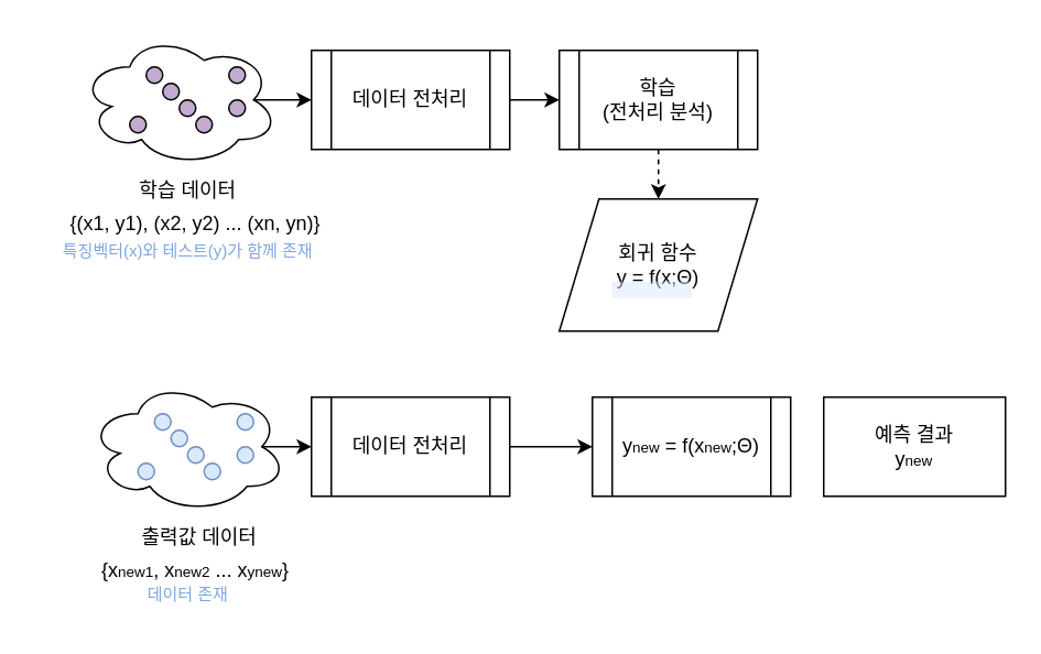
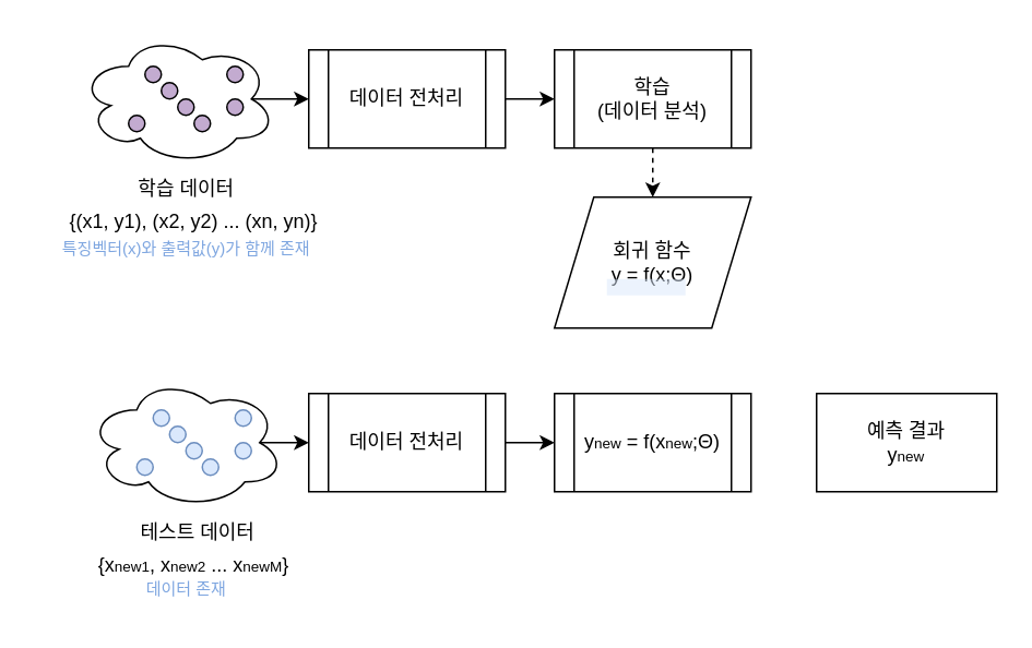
  <mxCell id="0" />
  <mxCell id="1" parent="0" />
  <mxCell id="2" style="edgeStyle=orthogonalEdgeStyle;rounded=0;orthogonalLoop=1;jettySize=auto;html=1;exitX=0.875;exitY=0.5;exitDx=0;exitDy=0;exitPerimeter=0;entryX=0;entryY=0.5;entryDx=0;entryDy=0;" edge="1" parent="1" source="3" target="14"><mxGeometry relative="1" as="geometry" /></mxCell>
  <mxCell id="3" value="" style="ellipse;shape=cloud;whiteSpace=wrap;html=1;" vertex="1" parent="1"><mxGeometry x="48" y="20" width="120" height="80" as="geometry" /></mxCell>
  <mxCell id="4" value="" style="ellipse;whiteSpace=wrap;html=1;aspect=fixed;fillColor=#C3ABD0;" vertex="1" parent="1"><mxGeometry x="88" y="40" width="10" height="10" as="geometry" /></mxCell>
  <mxCell id="5" value="" style="ellipse;whiteSpace=wrap;html=1;aspect=fixed;fillColor=#C3ABD0;" vertex="1" parent="1"><mxGeometry x="98" y="50" width="10" height="10" as="geometry" /></mxCell>
  <mxCell id="6" value="" style="ellipse;whiteSpace=wrap;html=1;aspect=fixed;fillColor=#C3ABD0;" vertex="1" parent="1"><mxGeometry x="108" y="60" width="10" height="10" as="geometry" /></mxCell>
  <mxCell id="7" value="" style="ellipse;whiteSpace=wrap;html=1;aspect=fixed;fillColor=#C3ABD0;" vertex="1" parent="1"><mxGeometry x="118" y="70" width="10" height="10" as="geometry" /></mxCell>
  <mxCell id="8" value="" style="ellipse;whiteSpace=wrap;html=1;aspect=fixed;fillColor=#C3ABD0;" vertex="1" parent="1"><mxGeometry x="138" y="40" width="10" height="10" as="geometry" /></mxCell>
  <mxCell id="9" value="" style="ellipse;whiteSpace=wrap;html=1;aspect=fixed;fillColor=#C3ABD0;" vertex="1" parent="1"><mxGeometry x="78" y="70" width="10" height="10" as="geometry" /></mxCell>
  <mxCell id="10" value="" style="ellipse;whiteSpace=wrap;html=1;aspect=fixed;fillColor=#C3ABD0;" vertex="1" parent="1"><mxGeometry x="138" y="60" width="10" height="10" as="geometry" /></mxCell>
  <mxCell id="11" style="edgeStyle=orthogonalEdgeStyle;rounded=0;orthogonalLoop=1;jettySize=auto;html=1;exitX=0.5;exitY=1;exitDx=0;exitDy=0;entryX=0.5;entryY=0;entryDx=0;entryDy=0;dashed=1;" edge="1" parent="1" source="12" target="16"><mxGeometry relative="1" as="geometry" /></mxCell>
- <mxCell id="12" value="학습&lt;div&gt;(전처리 분석)&lt;/div&gt;" style="shape=process;whiteSpace=wrap;html=1;backgroundOutline=1;" vertex="1" parent="1"><mxGeometry x="338" y="30" width="120" height="60" as="geometry" /></mxCell>
+ <mxCell id="12" value="학습&lt;div&gt;(데이터 분석)&lt;/div&gt;" style="shape=process;whiteSpace=wrap;html=1;backgroundOutline=1;" vertex="1" parent="1"><mxGeometry x="338" y="30" width="120" height="60" as="geometry" /></mxCell>
  <mxCell id="13" style="edgeStyle=orthogonalEdgeStyle;rounded=0;orthogonalLoop=1;jettySize=auto;html=1;exitX=1;exitY=0.5;exitDx=0;exitDy=0;entryX=0;entryY=0.5;entryDx=0;entryDy=0;" edge="1" parent="1" source="14" target="12"><mxGeometry relative="1" as="geometry" /></mxCell>
  <mxCell id="14" value="데이터 전처리" style="shape=process;whiteSpace=wrap;html=1;backgroundOutline=1;" vertex="1" parent="1"><mxGeometry x="188" y="30" width="120" height="60" as="geometry" /></mxCell>
  <mxCell id="15" value="학습 데이터" style="text;strokeColor=none;align=center;fillColor=none;html=1;verticalAlign=middle;whiteSpace=wrap;rounded=0;" vertex="1" parent="1"><mxGeometry x="75.5" y="100" width="75" height="30" as="geometry" /></mxCell>
  <mxCell id="16" value="회귀 함수&lt;div&gt;y = f(x;Θ)&lt;/div&gt;" style="shape=parallelogram;perimeter=parallelogramPerimeter;whiteSpace=wrap;html=1;dashed=0;" vertex="1" parent="1"><mxGeometry x="338" y="120" width="120" height="80" as="geometry" /></mxCell>
- <mxCell id="17" value="y&lt;font style=&quot;font-size: 9px;&quot;&gt;new&lt;/font&gt; = f(x&lt;font style=&quot;font-size: 9px;&quot;&gt;new&lt;/font&gt;;Θ)" style="shape=process;whiteSpace=wrap;html=1;backgroundOutline=1;" vertex="1" parent="1"><mxGeometry x="358" y="240" width="120" height="60" as="geometry" /></mxCell>
+ <mxCell id="17" value="y&lt;font style=&quot;font-size: 9px;&quot;&gt;new&lt;/font&gt; = f(x&lt;font style=&quot;font-size: 9px;&quot;&gt;new&lt;/font&gt;;Θ)" style="shape=process;whiteSpace=wrap;html=1;backgroundOutline=1;" vertex="1" parent="1"><mxGeometry x="338" y="240" width="120" height="60" as="geometry" /></mxCell>
  <mxCell id="18" style="edgeStyle=orthogonalEdgeStyle;rounded=0;orthogonalLoop=1;jettySize=auto;html=1;exitX=0.875;exitY=0.5;exitDx=0;exitDy=0;exitPerimeter=0;entryX=0;entryY=0.5;entryDx=0;entryDy=0;" edge="1" parent="1" source="19" target="29"><mxGeometry relative="1" as="geometry" /></mxCell>
  <mxCell id="19" value="" style="ellipse;shape=cloud;whiteSpace=wrap;html=1;" vertex="1" parent="1"><mxGeometry x="53" y="230" width="120" height="80" as="geometry" /></mxCell>
  <mxCell id="20" value="" style="ellipse;whiteSpace=wrap;html=1;aspect=fixed;fillColor=#dae8fc;strokeColor=#6c8ebf;" vertex="1" parent="1"><mxGeometry x="93" y="250" width="10" height="10" as="geometry" /></mxCell>
  <mxCell id="21" value="" style="ellipse;whiteSpace=wrap;html=1;aspect=fixed;fillColor=#dae8fc;strokeColor=#6c8ebf;" vertex="1" parent="1"><mxGeometry x="103" y="260" width="10" height="10" as="geometry" /></mxCell>
  <mxCell id="22" value="" style="ellipse;whiteSpace=wrap;html=1;aspect=fixed;fillColor=#dae8fc;strokeColor=#6c8ebf;" vertex="1" parent="1"><mxGeometry x="113" y="270" width="10" height="10" as="geometry" /></mxCell>
  <mxCell id="23" value="" style="ellipse;whiteSpace=wrap;html=1;aspect=fixed;fillColor=#dae8fc;strokeColor=#6c8ebf;" vertex="1" parent="1"><mxGeometry x="123" y="280" width="10" height="10" as="geometry" /></mxCell>
  <mxCell id="24" value="" style="ellipse;whiteSpace=wrap;html=1;aspect=fixed;fillColor=#dae8fc;strokeColor=#6c8ebf;" vertex="1" parent="1"><mxGeometry x="143" y="250" width="10" height="10" as="geometry" /></mxCell>
  <mxCell id="25" value="" style="ellipse;whiteSpace=wrap;html=1;aspect=fixed;fillColor=#dae8fc;strokeColor=#6c8ebf;" vertex="1" parent="1"><mxGeometry x="83" y="280" width="10" height="10" as="geometry" /></mxCell>
  <mxCell id="26" value="" style="ellipse;whiteSpace=wrap;html=1;aspect=fixed;fillColor=#dae8fc;strokeColor=#6c8ebf;" vertex="1" parent="1"><mxGeometry x="143" y="270" width="10" height="10" as="geometry" /></mxCell>
- <mxCell id="27" value="출력값 데이터" style="text;strokeColor=none;align=center;fillColor=none;html=1;verticalAlign=middle;whiteSpace=wrap;rounded=0;" vertex="1" parent="1"><mxGeometry x="78" y="310" width="85" height="30" as="geometry" /></mxCell>
+ <mxCell id="27" value="테스트 데이터" style="text;strokeColor=none;align=center;fillColor=none;html=1;verticalAlign=middle;whiteSpace=wrap;rounded=0;" vertex="1" parent="1"><mxGeometry x="78" y="310" width="85" height="30" as="geometry" /></mxCell>
  <mxCell id="28" style="edgeStyle=orthogonalEdgeStyle;rounded=0;orthogonalLoop=1;jettySize=auto;html=1;exitX=1;exitY=0.5;exitDx=0;exitDy=0;entryX=0;entryY=0.5;entryDx=0;entryDy=0;" edge="1" parent="1" source="29" target="17"><mxGeometry relative="1" as="geometry" /></mxCell>
  <mxCell id="29" value="데이터 전처리" style="shape=process;whiteSpace=wrap;html=1;backgroundOutline=1;" vertex="1" parent="1"><mxGeometry x="188" y="240" width="120" height="60" as="geometry" /></mxCell>
  <mxCell id="30" value="{(x1, y1), (x2, y2) ... (xn, yn)}" style="text;strokeColor=none;align=center;fillColor=none;html=1;verticalAlign=middle;whiteSpace=wrap;rounded=0;" vertex="1" parent="1"><mxGeometry x="33" y="120" width="170" height="30" as="geometry" /></mxCell>
- <mxCell id="31" value="{x&lt;font style=&quot;font-size: 9px;&quot;&gt;new&lt;/font&gt;&lt;font style=&quot;font-size: 9px;&quot;&gt;1&lt;/font&gt;, x&lt;font style=&quot;font-size: 9px;&quot;&gt;new2&lt;/font&gt;&amp;nbsp;... x&lt;font style=&quot;font-size: 9px;&quot;&gt;ynew&lt;/font&gt;}" style="text;strokeColor=none;align=center;fillColor=none;html=1;verticalAlign=middle;whiteSpace=wrap;rounded=0;" vertex="1" parent="1"><mxGeometry x="33" y="330" width="170" height="30" as="geometry" /></mxCell>
- <mxCell id="32" value="&lt;font color=&quot;#7ea6e0&quot; style=&quot;font-size: 10px;&quot;&gt;특징벡터(x)와 테스트(y)가 함께 존재&lt;/font&gt;" style="text;strokeColor=none;align=center;fillColor=none;html=1;verticalAlign=middle;whiteSpace=wrap;rounded=0;" vertex="1" parent="1"><mxGeometry x="20.5" y="136" width="185" height="30" as="geometry" /></mxCell>
+ <mxCell id="31" value="{x&lt;font style=&quot;font-size: 9px;&quot;&gt;new&lt;/font&gt;&lt;font style=&quot;font-size: 9px;&quot;&gt;1&lt;/font&gt;, x&lt;font style=&quot;font-size: 9px;&quot;&gt;new2&lt;/font&gt;&amp;nbsp;... x&lt;font style=&quot;font-size: 9px;&quot;&gt;newM&lt;/font&gt;}" style="text;strokeColor=none;align=center;fillColor=none;html=1;verticalAlign=middle;whiteSpace=wrap;rounded=0;" vertex="1" parent="1"><mxGeometry x="33" y="330" width="170" height="30" as="geometry" /></mxCell>
+ <mxCell id="32" value="&lt;font color=&quot;#7ea6e0&quot; style=&quot;font-size: 10px;&quot;&gt;특징벡터(x)와 출력값(y)가 함께 존재&lt;/font&gt;" style="text;strokeColor=none;align=center;fillColor=none;html=1;verticalAlign=middle;whiteSpace=wrap;rounded=0;" vertex="1" parent="1"><mxGeometry x="20.5" y="136" width="185" height="30" as="geometry" /></mxCell>
  <mxCell id="33" value="&lt;font color=&quot;#7ea6e0&quot; style=&quot;font-size: 10px;&quot;&gt;데이터 존재&lt;/font&gt;" style="text;strokeColor=none;align=center;fillColor=none;html=1;verticalAlign=middle;whiteSpace=wrap;rounded=0;" vertex="1" parent="1"><mxGeometry x="20.5" y="344" width="185" height="30" as="geometry" /></mxCell>
  <mxCell id="34" value="" style="rounded=0;whiteSpace=wrap;html=1;fillColor=#dae8fc;strokeColor=none;opacity=50;" vertex="1" parent="1"><mxGeometry x="370" y="170" width="48" height="10" as="geometry" /></mxCell>
  <mxCell id="35" value="&lt;div style=&quot;&quot;&gt;예측 결과&lt;/div&gt;&lt;div style=&quot;&quot;&gt;&lt;span style=&quot;&quot;&gt;y&lt;/span&gt;&lt;font style=&quot;font-size: 9px;&quot;&gt;new&lt;/font&gt;&lt;/div&gt;" style="whiteSpace=wrap;html=1;align=center;rounded=0;" vertex="1" parent="1"><mxGeometry x="498" y="240" width="110" height="60" as="geometry" /></mxCell>
